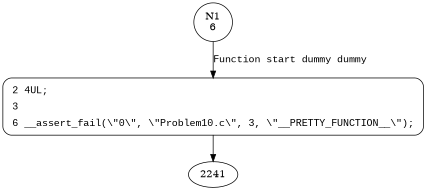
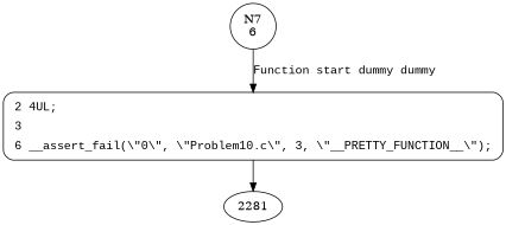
  digraph {
-   n1 [label="N1\n6" shape=circle]
+   n1 [label="N7\n6" shape=circle]
    n2 [fillcolor=white fontname="Courier New" label=<<table border="0" cellborder="0" cellpadding="3" bgcolor="white"><tr><td align="right">2</td><td align="left">4UL;</td></tr><tr><td align="right">3</td><td align="left"></td></tr><tr><td align="right">6</td><td align="left">__assert_fail(\&quot;0\&quot;, \&quot;Problem10.c\&quot;, 3, \&quot;__PRETTY_FUNCTION__\&quot;);</td></tr></table>> penwidth=1 shape=Mrecord style="filled,bold"]
-   2281 [label=2241]
+   2281
    n1 -> n2 [fontname="Courier New" label="Function start dummy dummy"]
    n2 -> 2281
  }
